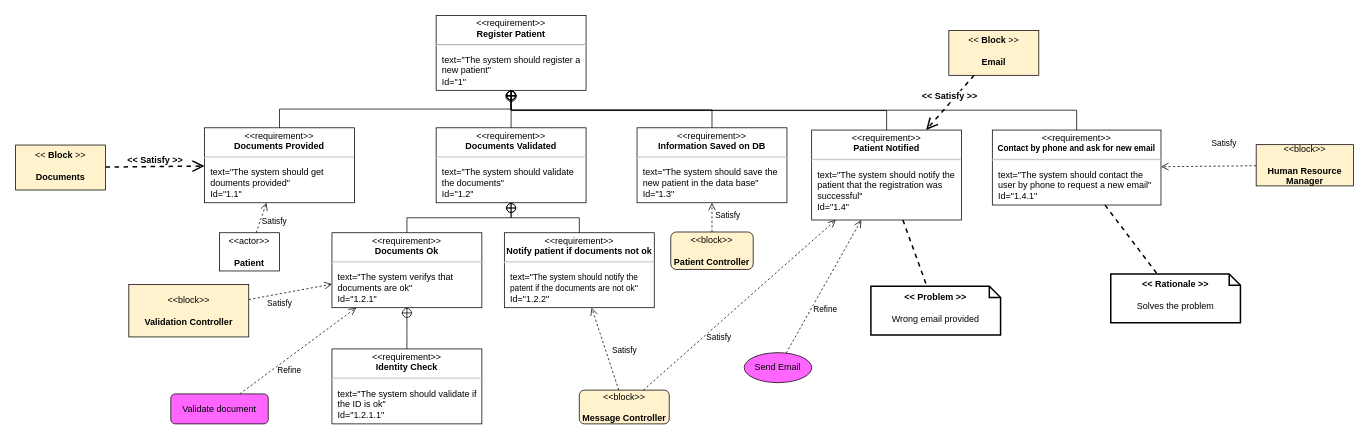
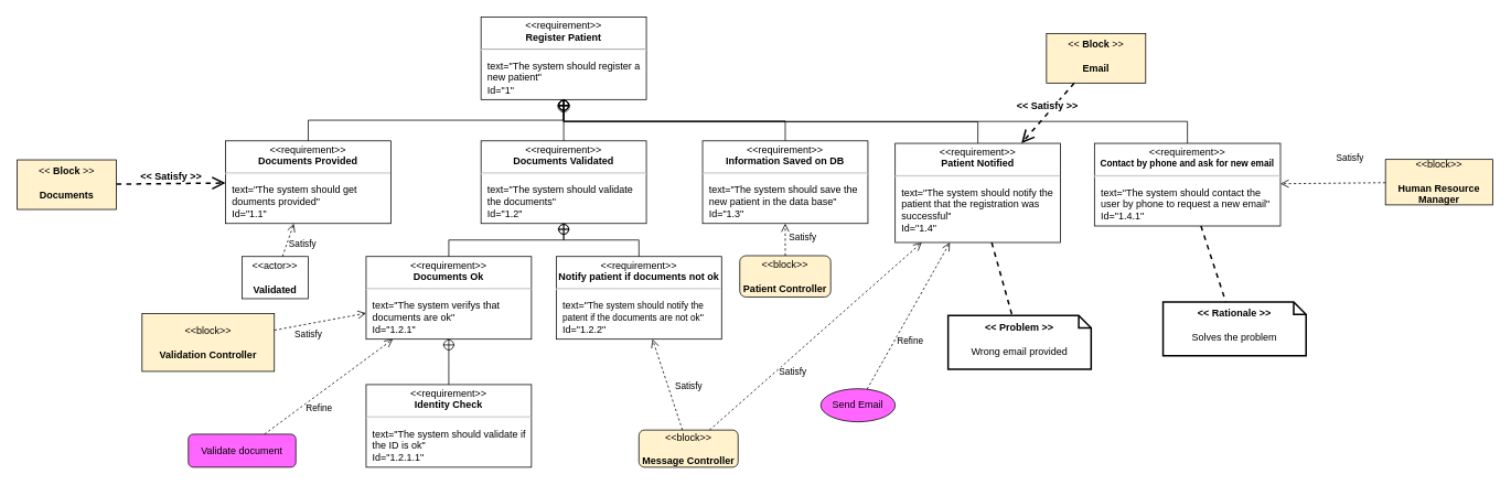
  <mxCell id="0" />
  <mxCell id="1" parent="0" />
  <mxCell id="2" value="&lt;p style=&quot;margin:0px;margin-top:4px;text-align:center;&quot;&gt;&amp;lt;&amp;lt;requirement&amp;gt;&amp;gt;&lt;br&gt;&lt;b&gt;Register Patient&lt;/b&gt;&lt;/p&gt;&lt;hr&gt;&lt;p&gt;&lt;/p&gt;&lt;p style=&quot;margin:0px;margin-left:8px;text-align:left;&quot;&gt;text=&quot;The system should register a new patient&quot;&lt;br&gt;Id=&quot;1&quot;&lt;/p&gt;" style="shape=rect;overflow=fill;html=1;whiteSpace=wrap;align=center;" parent="1" vertex="1"><mxGeometry x="581" y="20" width="200" height="100" as="geometry" /></mxCell>
  <mxCell id="3" value="&lt;p style=&quot;margin:0px;margin-top:4px;text-align:center;&quot;&gt;&amp;lt;&amp;lt;requirement&amp;gt;&amp;gt;&lt;br&gt;&lt;b&gt;Documents Provided&lt;/b&gt;&lt;/p&gt;&lt;hr&gt;&lt;p&gt;&lt;/p&gt;&lt;p style=&quot;margin:0px;margin-left:8px;text-align:left;&quot;&gt;text=&quot;The system should get douments provided&quot;&lt;br&gt;Id=&quot;1.1&quot;&lt;/p&gt;" style="shape=rect;overflow=fill;html=1;whiteSpace=wrap;align=center;" parent="1" vertex="1"><mxGeometry x="272" y="170" width="200" height="100" as="geometry" /></mxCell>
  <mxCell id="4" value="&lt;p style=&quot;margin:0px;margin-top:4px;text-align:center;&quot;&gt;&amp;lt;&amp;lt;requirement&amp;gt;&amp;gt;&lt;br&gt;&lt;b&gt;Documents Validated&lt;/b&gt;&lt;/p&gt;&lt;hr&gt;&lt;p&gt;&lt;/p&gt;&lt;p style=&quot;margin:0px;margin-left:8px;text-align:left;&quot;&gt;text=&quot;The system should validate the documents&quot;&lt;br&gt;Id=&quot;1.2&quot;&lt;/p&gt;" style="shape=rect;overflow=fill;html=1;whiteSpace=wrap;align=center;" parent="1" vertex="1"><mxGeometry x="581" y="170" width="200" height="100" as="geometry" /></mxCell>
  <mxCell id="5" value="&lt;p style=&quot;margin:0px;margin-top:4px;text-align:center;&quot;&gt;&amp;lt;&amp;lt;requirement&amp;gt;&amp;gt;&lt;br&gt;&lt;b&gt;Documents Ok&lt;/b&gt;&lt;/p&gt;&lt;hr&gt;&lt;p&gt;&lt;/p&gt;&lt;p style=&quot;margin:0px;margin-left:8px;text-align:left;&quot;&gt;text=&quot;The system verifys that documents are ok&quot;&lt;br&gt;Id=&quot;1.2.1&quot;&lt;/p&gt;" style="shape=rect;overflow=fill;html=1;whiteSpace=wrap;align=center;" parent="1" vertex="1"><mxGeometry x="442" y="310" width="200" height="100" as="geometry" /></mxCell>
  <mxCell id="6" value="&lt;p style=&quot;margin:0px;margin-top:4px;text-align:center;&quot;&gt;&amp;lt;&amp;lt;requirement&amp;gt;&amp;gt;&lt;br&gt;&lt;b&gt;Notify patient if documents not ok&lt;/b&gt;&lt;/p&gt;&lt;hr&gt;&lt;p&gt;&lt;/p&gt;&lt;p style=&quot;margin:0px;margin-left:8px;text-align:left;&quot;&gt;text=&quot;&lt;span style=&quot;font-size: 11px; text-align: center; background-color: rgb(255, 255, 255);&quot;&gt;The system should notify the patent if the documents are not ok&lt;/span&gt;&quot;&lt;br&gt;Id=&quot;1.2.2&quot;&lt;/p&gt;" style="shape=rect;overflow=fill;html=1;whiteSpace=wrap;align=center;" parent="1" vertex="1"><mxGeometry x="672" y="310" width="200" height="100" as="geometry" /></mxCell>
  <mxCell id="7" value="&lt;p style=&quot;margin:0px;margin-top:4px;text-align:center;&quot;&gt;&amp;lt;&amp;lt;requirement&amp;gt;&amp;gt;&lt;br&gt;&lt;b&gt;Identity Check&lt;/b&gt;&lt;/p&gt;&lt;hr&gt;&lt;p&gt;&lt;/p&gt;&lt;p style=&quot;margin:0px;margin-left:8px;text-align:left;&quot;&gt;text=&quot;The system should validate if the ID is ok&quot;&lt;br&gt;Id=&quot;1.2.1.1&quot;&lt;/p&gt;" style="shape=rect;overflow=fill;html=1;whiteSpace=wrap;align=center;" parent="1" vertex="1"><mxGeometry x="442" y="465" width="200" height="100" as="geometry" /></mxCell>
  <mxCell id="8" value="&lt;p style=&quot;margin:0px;margin-top:4px;text-align:center;&quot;&gt;&amp;lt;&amp;lt;requirement&amp;gt;&amp;gt;&lt;br&gt;&lt;b&gt;Information Saved on DB&lt;/b&gt;&lt;/p&gt;&lt;hr&gt;&lt;p&gt;&lt;/p&gt;&lt;p style=&quot;margin:0px;margin-left:8px;text-align:left;&quot;&gt;text=&quot;The system should save the new patient in the data base&quot;&lt;br&gt;Id=&quot;1.3&quot;&lt;/p&gt;" style="shape=rect;overflow=fill;html=1;whiteSpace=wrap;align=center;" parent="1" vertex="1"><mxGeometry x="849" y="170" width="200" height="100" as="geometry" /></mxCell>
  <mxCell id="9" style="rounded=0;orthogonalLoop=1;jettySize=auto;html=1;endArrow=none;endFill=0;strokeWidth=2;dashed=1;" parent="1" source="10" target="38" edge="1"><mxGeometry relative="1" as="geometry" /></mxCell>
  <mxCell id="10" value="&lt;p style=&quot;margin:0px;margin-top:4px;text-align:center;&quot;&gt;&amp;lt;&amp;lt;requirement&amp;gt;&amp;gt;&lt;br&gt;&lt;b&gt;Patient Notified&lt;/b&gt;&lt;/p&gt;&lt;hr&gt;&lt;p&gt;&lt;/p&gt;&lt;p style=&quot;margin:0px;margin-left:8px;text-align:left;&quot;&gt;text=&quot;The system should notify the patient that the registration was successful&quot;&lt;br&gt;Id=&quot;1.4&quot;&lt;/p&gt;" style="shape=rect;overflow=fill;html=1;whiteSpace=wrap;align=center;" parent="1" vertex="1"><mxGeometry x="1082" y="173" width="200" height="120" as="geometry" /></mxCell>
  <mxCell id="11" value="&lt;p style=&quot;margin:0px;margin-top:4px;text-align:center;&quot;&gt;&amp;lt;&amp;lt;requirement&amp;gt;&amp;gt;&lt;br&gt;&lt;span style=&quot;font-size: 11px; background-color: rgb(255, 255, 255);&quot;&gt;&lt;b&gt;Contact by phone and ask for new email&lt;/b&gt;&lt;/span&gt;&lt;br&gt;&lt;/p&gt;&lt;hr&gt;&lt;p&gt;&lt;/p&gt;&lt;p style=&quot;margin:0px;margin-left:8px;text-align:left;&quot;&gt;text=&quot;The system should contact the user by phone to request a new email&quot;&lt;br&gt;Id=&quot;1.4.1&quot;&lt;/p&gt;" style="shape=rect;overflow=fill;html=1;whiteSpace=wrap;align=center;" parent="1" vertex="1"><mxGeometry x="1323" y="173" width="225" height="100" as="geometry" /></mxCell>
- <mxCell id="12" value="&amp;lt;&amp;lt;actor&amp;gt;&amp;gt;&lt;br&gt;&lt;br&gt;&lt;b&gt;Patient&lt;/b&gt;" style="html=1;align=center;verticalAlign=middle;dashed=0;whiteSpace=wrap;" parent="1" vertex="1"><mxGeometry x="292" y="310" width="80" height="51" as="geometry" /></mxCell>
+ <mxCell id="12" value="&amp;lt;&amp;lt;actor&amp;gt;&amp;gt;&lt;br&gt;&lt;br&gt;&lt;b&gt;Validated&lt;/b&gt;" style="html=1;align=center;verticalAlign=middle;dashed=0;whiteSpace=wrap;" parent="1" vertex="1"><mxGeometry x="292" y="310" width="80" height="51" as="geometry" /></mxCell>
  <mxCell id="13" value="&amp;lt;&amp;lt;block&amp;gt;&amp;gt;&lt;br&gt;&lt;br&gt;&lt;b&gt;Validation Controller&lt;/b&gt;" style="html=1;align=center;verticalAlign=middle;dashed=0;whiteSpace=wrap;fillColor=#FFF2CC;" parent="1" vertex="1"><mxGeometry x="171" y="379" width="160" height="70" as="geometry" /></mxCell>
  <mxCell id="14" value="&amp;lt;&amp;lt;block&amp;gt;&amp;gt;&lt;br&gt;&lt;br&gt;&lt;b&gt;Patient Controller&lt;/b&gt;" style="html=1;align=center;verticalAlign=middle;dashed=0;whiteSpace=wrap;fillColor=#FFF2CC;rounded=1;" parent="1" vertex="1"><mxGeometry x="894" y="309" width="110" height="50" as="geometry" /></mxCell>
  <mxCell id="15" value="&amp;lt;&amp;lt;block&amp;gt;&amp;gt;&lt;br&gt;&lt;br&gt;&lt;b&gt;Message Controller&lt;/b&gt;" style="html=1;align=center;verticalAlign=middle;dashed=0;whiteSpace=wrap;fillColor=#FFF2CC;rounded=1;" parent="1" vertex="1"><mxGeometry x="772" y="520" width="120" height="45" as="geometry" /></mxCell>
  <mxCell id="16" value="&amp;lt;&amp;lt;block&amp;gt;&amp;gt;&lt;br&gt;&lt;br&gt;&lt;b&gt;Human Resource Manager&lt;/b&gt;" style="html=1;align=center;verticalAlign=middle;dashed=0;whiteSpace=wrap;fillColor=#FFF2CC;" parent="1" vertex="1"><mxGeometry x="1675" y="192.5" width="130" height="55" as="geometry" /></mxCell>
  <mxCell id="17" value="" style="rounded=0;html=1;labelBackgroundColor=none;endArrow=none;edgeStyle=elbowEdgeStyle;elbow=vertical;startArrow=sysMLPackCont;startSize=12;" parent="1" source="2" target="3" edge="1"><mxGeometry relative="1" as="geometry"><mxPoint x="462" y="100" as="sourcePoint" /><mxPoint x="372" y="160" as="targetPoint" /></mxGeometry></mxCell>
  <mxCell id="18" value="" style="rounded=0;html=1;labelBackgroundColor=none;endArrow=none;edgeStyle=elbowEdgeStyle;elbow=vertical;startArrow=sysMLPackCont;startSize=12;" parent="1" source="2" target="4" edge="1"><mxGeometry relative="1" as="geometry"><mxPoint x="922" y="100" as="sourcePoint" /><mxPoint x="832" y="160" as="targetPoint" /></mxGeometry></mxCell>
  <mxCell id="19" value="" style="rounded=0;html=1;labelBackgroundColor=none;endArrow=none;edgeStyle=elbowEdgeStyle;elbow=vertical;startArrow=sysMLPackCont;startSize=12;" parent="1" source="2" target="8" edge="1"><mxGeometry relative="1" as="geometry"><mxPoint x="1072" y="40" as="sourcePoint" /><mxPoint x="982" y="100" as="targetPoint" /><Array as="points"><mxPoint x="815" y="146" /></Array></mxGeometry></mxCell>
  <mxCell id="20" value="" style="rounded=0;html=1;labelBackgroundColor=none;endArrow=none;edgeStyle=elbowEdgeStyle;elbow=vertical;startArrow=sysMLPackCont;startSize=12;" parent="1" source="2" target="10" edge="1"><mxGeometry relative="1" as="geometry"><mxPoint x="1132" y="70" as="sourcePoint" /><mxPoint x="1042" y="130" as="targetPoint" /><Array as="points"><mxPoint x="934" y="147" /></Array></mxGeometry></mxCell>
  <mxCell id="21" value="" style="rounded=0;html=1;labelBackgroundColor=none;endArrow=none;edgeStyle=elbowEdgeStyle;elbow=vertical;startArrow=sysMLPackCont;startSize=12;" parent="1" source="4" target="5" edge="1"><mxGeometry relative="1" as="geometry"><mxPoint x="542" y="260" as="sourcePoint" /><mxPoint x="452" y="320" as="targetPoint" /></mxGeometry></mxCell>
  <mxCell id="22" value="" style="rounded=0;html=1;labelBackgroundColor=none;endArrow=none;edgeStyle=elbowEdgeStyle;elbow=vertical;startArrow=sysMLPackCont;startSize=12;" parent="1" source="4" target="6" edge="1"><mxGeometry relative="1" as="geometry"><mxPoint x="862" y="280" as="sourcePoint" /><mxPoint x="772" y="340" as="targetPoint" /></mxGeometry></mxCell>
  <mxCell id="23" value="" style="rounded=0;html=1;labelBackgroundColor=none;endArrow=none;edgeStyle=elbowEdgeStyle;elbow=vertical;startArrow=sysMLPackCont;startSize=12;" parent="1" source="5" target="7" edge="1"><mxGeometry relative="1" as="geometry"><mxPoint x="472" y="420" as="sourcePoint" /><mxPoint x="382" y="480" as="targetPoint" /></mxGeometry></mxCell>
  <mxCell id="24" value="Satisfy" style="html=1;verticalAlign=bottom;endArrow=open;dashed=1;endSize=8;curved=0;rounded=0;" parent="1" source="14" target="8" edge="1"><mxGeometry x="-0.321" y="-21" relative="1" as="geometry"><mxPoint x="1022" y="409" as="sourcePoint" /><mxPoint x="942" y="409" as="targetPoint" /><mxPoint as="offset" /></mxGeometry></mxCell>
  <mxCell id="25" value="Satisfy" style="html=1;verticalAlign=bottom;endArrow=open;dashed=1;endSize=8;curved=0;rounded=0;" parent="1" source="13" target="5" edge="1"><mxGeometry x="-0.321" y="-21" relative="1" as="geometry"><mxPoint x="332" y="449" as="sourcePoint" /><mxPoint x="332" y="410" as="targetPoint" /><mxPoint as="offset" /></mxGeometry></mxCell>
  <mxCell id="26" value="Satisfy" style="html=1;verticalAlign=bottom;endArrow=open;dashed=1;endSize=8;curved=0;rounded=0;" parent="1" source="12" target="3" edge="1"><mxGeometry x="-0.321" y="-21" relative="1" as="geometry"><mxPoint x="272" y="319" as="sourcePoint" /><mxPoint x="272" y="280" as="targetPoint" /><mxPoint as="offset" /></mxGeometry></mxCell>
  <mxCell id="27" value="Satisfy" style="html=1;verticalAlign=bottom;endArrow=open;dashed=1;endSize=8;curved=0;rounded=0;" parent="1" source="15" target="6" edge="1"><mxGeometry x="-0.321" y="-21" relative="1" as="geometry"><mxPoint x="979" y="411" as="sourcePoint" /><mxPoint x="979" y="372" as="targetPoint" /><mxPoint as="offset" /></mxGeometry></mxCell>
  <mxCell id="28" value="Satisfy" style="html=1;verticalAlign=bottom;endArrow=open;dashed=1;endSize=8;curved=0;rounded=0;" parent="1" source="16" target="11" edge="1"><mxGeometry x="-0.321" y="-21" relative="1" as="geometry"><mxPoint x="1078" y="380" as="sourcePoint" /><mxPoint x="1078" y="341" as="targetPoint" /><mxPoint as="offset" /></mxGeometry></mxCell>
  <mxCell id="29" value="Send Email" style="ellipse;whiteSpace=wrap;html=1;fillColor=#FF66FF;" parent="1" vertex="1"><mxGeometry x="992" y="470" width="90" height="40" as="geometry" /></mxCell>
  <mxCell id="30" value="Validate document" style="whiteSpace=wrap;html=1;fillColor=#FF66FF;rounded=1;" parent="1" vertex="1"><mxGeometry x="227" y="525" width="130" height="40" as="geometry" /></mxCell>
  <mxCell id="31" value="Refine" style="html=1;verticalAlign=bottom;endArrow=open;dashed=1;endSize=8;curved=0;rounded=0;" parent="1" source="30" target="5" edge="1"><mxGeometry x="-0.321" y="-21" relative="1" as="geometry"><mxPoint x="354" y="494" as="sourcePoint" /><mxPoint x="424" y="474" as="targetPoint" /><mxPoint as="offset" /></mxGeometry></mxCell>
  <mxCell id="32" value="Satisfy" style="html=1;verticalAlign=bottom;endArrow=open;dashed=1;endSize=8;curved=0;rounded=0;" parent="1" source="15" target="10" edge="1"><mxGeometry x="-0.321" y="-21" relative="1" as="geometry"><mxPoint x="782" y="475" as="sourcePoint" /><mxPoint x="782" y="420" as="targetPoint" /><mxPoint as="offset" /></mxGeometry></mxCell>
  <mxCell id="33" value="Refine" style="html=1;verticalAlign=bottom;endArrow=open;dashed=1;endSize=8;curved=0;rounded=0;" parent="1" source="29" target="10" edge="1"><mxGeometry x="-0.321" y="-21" relative="1" as="geometry"><mxPoint x="992" y="507" as="sourcePoint" /><mxPoint x="1149" y="390" as="targetPoint" /><mxPoint as="offset" /></mxGeometry></mxCell>
  <mxCell id="34" value="&amp;lt;&amp;lt; &lt;b&gt;Block &lt;/b&gt;&amp;gt;&amp;gt;&lt;div&gt;&lt;br&gt;&lt;b&gt;Documents&lt;/b&gt;&lt;/div&gt;" style="shape=rect;html=1;whiteSpace=wrap;align=center;verticalAlign=top;fillColor=#FFF2CC;" parent="1" vertex="1"><mxGeometry x="20" y="193" width="120" height="60" as="geometry" /></mxCell>
  <mxCell id="35" value="&lt;font style=&quot;font-size: 12px;&quot;&gt;&lt;b&gt;&amp;lt;&amp;lt; Satisfy &amp;gt;&amp;gt;&lt;/b&gt;&lt;/font&gt;" style="edgeStyle=none;html=1;endArrow=open;endSize=12;dashed=1;verticalAlign=bottom;rounded=0;strokeWidth=2;" parent="1" source="34" target="3" edge="1"><mxGeometry width="160" relative="1" as="geometry"><mxPoint x="105" y="214" as="sourcePoint" /><mxPoint x="265" y="214" as="targetPoint" /></mxGeometry></mxCell>
  <mxCell id="36" value="&amp;lt;&amp;lt; &lt;b&gt;Block &lt;/b&gt;&amp;gt;&amp;gt;&lt;div&gt;&lt;br&gt;&lt;b&gt;Email&lt;/b&gt;&lt;/div&gt;" style="shape=rect;html=1;whiteSpace=wrap;align=center;verticalAlign=top;fillColor=#FFF2CC;" parent="1" vertex="1"><mxGeometry x="1265" y="40" width="120" height="60" as="geometry" /></mxCell>
  <mxCell id="37" value="&lt;font style=&quot;font-size: 12px;&quot;&gt;&lt;b&gt;&amp;lt;&amp;lt; Satisfy &amp;gt;&amp;gt;&lt;/b&gt;&lt;/font&gt;" style="edgeStyle=none;html=1;endArrow=open;endSize=12;dashed=1;verticalAlign=bottom;rounded=0;strokeWidth=2;" parent="1" source="36" target="10" edge="1"><mxGeometry width="160" relative="1" as="geometry"><mxPoint x="1276" y="421" as="sourcePoint" /><mxPoint x="1436" y="421" as="targetPoint" /></mxGeometry></mxCell>
- <mxCell id="38" value="&lt;span style=&quot;background-color: initial;&quot;&gt;&lt;b&gt;&amp;lt;&amp;lt; Problem &amp;gt;&amp;gt;&lt;/b&gt;&lt;/span&gt;&lt;div&gt;&lt;div style=&quot;font-weight: bold; text-align: left;&quot;&gt;&lt;br&gt;&lt;/div&gt;&lt;div style=&quot;&quot;&gt;Wrong email provided&lt;/div&gt;&lt;/div&gt;" style="shape=note;size=15;align=center;spacingLeft=0;html=1;whiteSpace=wrap;verticalAlign=top;strokeWidth=2;" parent="1" vertex="1"><mxGeometry x="1161" y="381.5" width="173" height="65" as="geometry" /></mxCell>
+ <mxCell id="38" value="&lt;span style=&quot;background-color: initial;&quot;&gt;&lt;b&gt;&amp;lt;&amp;lt; Problem &amp;gt;&amp;gt;&lt;/b&gt;&lt;/span&gt;&lt;div&gt;&lt;div style=&quot;font-weight: bold; text-align: left;&quot;&gt;&lt;br&gt;&lt;/div&gt;&lt;div style=&quot;&quot;&gt;Wrong email provided&lt;/div&gt;&lt;/div&gt;" style="shape=note;size=15;align=center;spacingLeft=0;html=1;whiteSpace=wrap;verticalAlign=top;strokeWidth=2;" parent="1" vertex="1"><mxGeometry x="1146" y="381.5" width="173" height="65" as="geometry" /></mxCell>
  <mxCell id="39" value="" style="endArrow=circlePlus;html=1;rounded=0;strokeWidth=1;endFill=0;entryX=0.5;entryY=1;entryDx=0;entryDy=0;exitX=0.5;exitY=0;exitDx=0;exitDy=0;edgeStyle=orthogonalEdgeStyle;" parent="1" source="11" target="2" edge="1"><mxGeometry width="50" height="50" relative="1" as="geometry"><mxPoint x="1411" y="179" as="sourcePoint" /><mxPoint x="1411" y="120" as="targetPoint" /></mxGeometry></mxCell>
- <mxCell id="40" value="&lt;span style=&quot;background-color: initial;&quot;&gt;&lt;b&gt;&amp;lt;&amp;lt; Rationale &amp;gt;&amp;gt;&lt;/b&gt;&lt;/span&gt;&lt;div&gt;&lt;div style=&quot;font-weight: bold; text-align: left;&quot;&gt;&lt;br&gt;&lt;/div&gt;&lt;div style=&quot;&quot;&gt;Solves the problem&lt;/div&gt;&lt;/div&gt;" style="shape=note;size=15;align=center;spacingLeft=0;html=1;whiteSpace=wrap;verticalAlign=top;strokeWidth=2;" parent="1" vertex="1"><mxGeometry x="1481" y="365" width="173" height="65" as="geometry" /></mxCell>
+ <mxCell id="40" value="&lt;span style=&quot;background-color: initial;&quot;&gt;&lt;b&gt;&amp;lt;&amp;lt; Rationale &amp;gt;&amp;gt;&lt;/b&gt;&lt;/span&gt;&lt;div&gt;&lt;div style=&quot;font-weight: bold; text-align: left;&quot;&gt;&lt;br&gt;&lt;/div&gt;&lt;div style=&quot;&quot;&gt;Solves the problem&lt;/div&gt;&lt;/div&gt;" style="shape=note;size=15;align=center;spacingLeft=0;html=1;whiteSpace=wrap;verticalAlign=top;strokeWidth=2;" parent="1" vertex="1"><mxGeometry x="1406" y="365" width="173" height="65" as="geometry" /></mxCell>
  <mxCell id="41" style="rounded=0;orthogonalLoop=1;jettySize=auto;html=1;endArrow=none;endFill=0;strokeWidth=2;dashed=1;" parent="1" source="11" target="40" edge="1"><mxGeometry relative="1" as="geometry"><mxPoint x="1214" y="303" as="sourcePoint" /><mxPoint x="1246" y="392" as="targetPoint" /></mxGeometry></mxCell>
